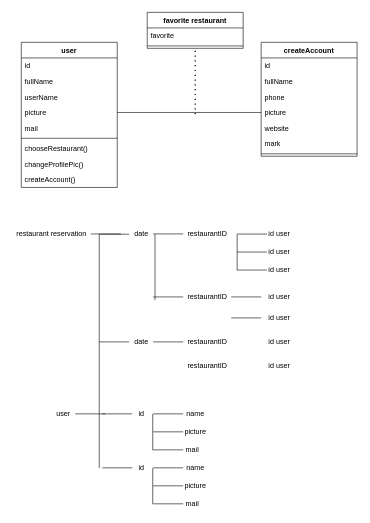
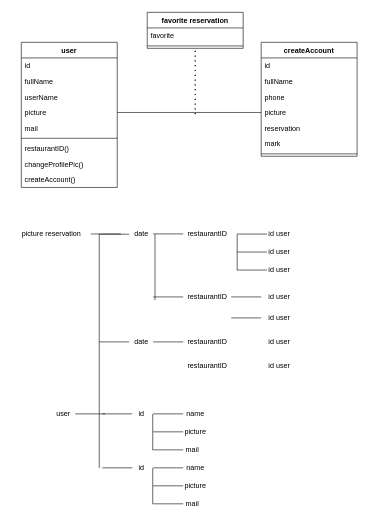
  <mxCell id="0" />
  <mxCell id="1" parent="0" />
  <mxCell id="2" value="user" style="swimlane;fontStyle=1;align=center;verticalAlign=top;childLayout=stackLayout;horizontal=1;startSize=26;horizontalStack=0;resizeParent=1;resizeParentMax=0;resizeLast=0;collapsible=1;marginBottom=0;" parent="1" vertex="1"><mxGeometry x="35" y="70" width="160" height="242" as="geometry" /></mxCell>
  <mxCell id="3" value="id" style="text;strokeColor=none;fillColor=none;align=left;verticalAlign=top;spacingLeft=4;spacingRight=4;overflow=hidden;rotatable=0;points=[[0,0.5],[1,0.5]];portConstraint=eastwest;" parent="2" vertex="1"><mxGeometry y="26" width="160" height="26" as="geometry" /></mxCell>
  <mxCell id="4" value="fullName" style="text;strokeColor=none;fillColor=none;align=left;verticalAlign=top;spacingLeft=4;spacingRight=4;overflow=hidden;rotatable=0;points=[[0,0.5],[1,0.5]];portConstraint=eastwest;" parent="2" vertex="1"><mxGeometry y="52" width="160" height="26" as="geometry" /></mxCell>
  <mxCell id="5" value="userName" style="text;strokeColor=none;fillColor=none;align=left;verticalAlign=top;spacingLeft=4;spacingRight=4;overflow=hidden;rotatable=0;points=[[0,0.5],[1,0.5]];portConstraint=eastwest;" parent="2" vertex="1"><mxGeometry y="78" width="160" height="26" as="geometry" /></mxCell>
  <mxCell id="6" value="picture" style="text;strokeColor=none;fillColor=none;align=left;verticalAlign=top;spacingLeft=4;spacingRight=4;overflow=hidden;rotatable=0;points=[[0,0.5],[1,0.5]];portConstraint=eastwest;" parent="2" vertex="1"><mxGeometry y="104" width="160" height="26" as="geometry" /></mxCell>
  <mxCell id="7" value="mail" style="text;strokeColor=none;fillColor=none;align=left;verticalAlign=top;spacingLeft=4;spacingRight=4;overflow=hidden;rotatable=0;points=[[0,0.5],[1,0.5]];portConstraint=eastwest;" parent="2" vertex="1"><mxGeometry y="130" width="160" height="26" as="geometry" /></mxCell>
  <mxCell id="8" value="" style="line;strokeWidth=1;fillColor=none;align=left;verticalAlign=middle;spacingTop=-1;spacingLeft=3;spacingRight=3;rotatable=0;labelPosition=right;points=[];portConstraint=eastwest;" parent="2" vertex="1"><mxGeometry y="156" width="160" height="8" as="geometry" /></mxCell>
- <mxCell id="9" value="chooseRestaurant()" style="text;strokeColor=none;fillColor=none;align=left;verticalAlign=top;spacingLeft=4;spacingRight=4;overflow=hidden;rotatable=0;points=[[0,0.5],[1,0.5]];portConstraint=eastwest;" parent="2" vertex="1"><mxGeometry y="164" width="160" height="26" as="geometry" /></mxCell>
+ <mxCell id="9" value="restaurantID()" style="text;strokeColor=none;fillColor=none;align=left;verticalAlign=top;spacingLeft=4;spacingRight=4;overflow=hidden;rotatable=0;points=[[0,0.5],[1,0.5]];portConstraint=eastwest;" parent="2" vertex="1"><mxGeometry y="164" width="160" height="26" as="geometry" /></mxCell>
  <mxCell id="10" value="changeProfilePic()" style="text;strokeColor=none;fillColor=none;align=left;verticalAlign=top;spacingLeft=4;spacingRight=4;overflow=hidden;rotatable=0;points=[[0,0.5],[1,0.5]];portConstraint=eastwest;" parent="2" vertex="1"><mxGeometry y="190" width="160" height="26" as="geometry" /></mxCell>
  <mxCell id="11" value="createAccount()" style="text;strokeColor=none;fillColor=none;align=left;verticalAlign=top;spacingLeft=4;spacingRight=4;overflow=hidden;rotatable=0;points=[[0,0.5],[1,0.5]];portConstraint=eastwest;" parent="2" vertex="1"><mxGeometry y="216" width="160" height="26" as="geometry" /></mxCell>
  <mxCell id="12" value="createAccount" style="swimlane;fontStyle=1;align=center;verticalAlign=top;childLayout=stackLayout;horizontal=1;startSize=26;horizontalStack=0;resizeParent=1;resizeParentMax=0;resizeLast=0;collapsible=1;marginBottom=0;" parent="1" vertex="1"><mxGeometry x="435" y="70" width="160" height="190" as="geometry" /></mxCell>
  <mxCell id="13" value="id" style="text;strokeColor=none;fillColor=none;align=left;verticalAlign=top;spacingLeft=4;spacingRight=4;overflow=hidden;rotatable=0;points=[[0,0.5],[1,0.5]];portConstraint=eastwest;" parent="12" vertex="1"><mxGeometry y="26" width="160" height="26" as="geometry" /></mxCell>
  <mxCell id="14" value="fullName" style="text;strokeColor=none;fillColor=none;align=left;verticalAlign=top;spacingLeft=4;spacingRight=4;overflow=hidden;rotatable=0;points=[[0,0.5],[1,0.5]];portConstraint=eastwest;" parent="12" vertex="1"><mxGeometry y="52" width="160" height="26" as="geometry" /></mxCell>
  <mxCell id="15" value="phone" style="text;strokeColor=none;fillColor=none;align=left;verticalAlign=top;spacingLeft=4;spacingRight=4;overflow=hidden;rotatable=0;points=[[0,0.5],[1,0.5]];portConstraint=eastwest;" parent="12" vertex="1"><mxGeometry y="78" width="160" height="26" as="geometry" /></mxCell>
  <mxCell id="16" value="picture" style="text;strokeColor=none;fillColor=none;align=left;verticalAlign=top;spacingLeft=4;spacingRight=4;overflow=hidden;rotatable=0;points=[[0,0.5],[1,0.5]];portConstraint=eastwest;" parent="12" vertex="1"><mxGeometry y="104" width="160" height="26" as="geometry" /></mxCell>
- <mxCell id="17" value="website" style="text;strokeColor=none;fillColor=none;align=left;verticalAlign=top;spacingLeft=4;spacingRight=4;overflow=hidden;rotatable=0;points=[[0,0.5],[1,0.5]];portConstraint=eastwest;" parent="12" vertex="1"><mxGeometry y="130" width="160" height="26" as="geometry" /></mxCell>
+ <mxCell id="17" value="reservation" style="text;strokeColor=none;fillColor=none;align=left;verticalAlign=top;spacingLeft=4;spacingRight=4;overflow=hidden;rotatable=0;points=[[0,0.5],[1,0.5]];portConstraint=eastwest;" parent="12" vertex="1"><mxGeometry y="130" width="160" height="26" as="geometry" /></mxCell>
  <mxCell id="18" value="mark" style="text;strokeColor=none;fillColor=none;align=left;verticalAlign=top;spacingLeft=4;spacingRight=4;overflow=hidden;rotatable=0;points=[[0,0.5],[1,0.5]];portConstraint=eastwest;" parent="12" vertex="1"><mxGeometry y="156" width="160" height="26" as="geometry" /></mxCell>
  <mxCell id="19" value="" style="line;strokeWidth=1;fillColor=none;align=left;verticalAlign=middle;spacingTop=-1;spacingLeft=3;spacingRight=3;rotatable=0;labelPosition=right;points=[];portConstraint=eastwest;" parent="12" vertex="1"><mxGeometry y="182" width="160" height="8" as="geometry" /></mxCell>
  <mxCell id="20" style="edgeStyle=orthogonalEdgeStyle;rounded=0;orthogonalLoop=1;jettySize=auto;html=1;entryX=0;entryY=0.5;entryDx=0;entryDy=0;endArrow=none;endFill=0;" parent="1" source="6" target="16" edge="1"><mxGeometry relative="1" as="geometry" /></mxCell>
- <mxCell id="21" value="favorite restaurant" style="swimlane;fontStyle=1;align=center;verticalAlign=top;childLayout=stackLayout;horizontal=1;startSize=26;horizontalStack=0;resizeParent=1;resizeParentMax=0;resizeLast=0;collapsible=1;marginBottom=0;" parent="1" vertex="1"><mxGeometry x="245" y="20" width="160" height="60" as="geometry" /></mxCell>
+ <mxCell id="21" value="favorite reservation" style="swimlane;fontStyle=1;align=center;verticalAlign=top;childLayout=stackLayout;horizontal=1;startSize=26;horizontalStack=0;resizeParent=1;resizeParentMax=0;resizeLast=0;collapsible=1;marginBottom=0;" parent="1" vertex="1"><mxGeometry x="245" y="20" width="160" height="60" as="geometry" /></mxCell>
  <mxCell id="22" value="favorite" style="text;strokeColor=none;fillColor=none;align=left;verticalAlign=top;spacingLeft=4;spacingRight=4;overflow=hidden;rotatable=0;points=[[0,0.5],[1,0.5]];portConstraint=eastwest;" parent="21" vertex="1"><mxGeometry y="26" width="160" height="26" as="geometry" /></mxCell>
  <mxCell id="23" value="" style="line;strokeWidth=1;fillColor=none;align=left;verticalAlign=middle;spacingTop=-1;spacingLeft=3;spacingRight=3;rotatable=0;labelPosition=right;points=[];portConstraint=eastwest;" parent="21" vertex="1"><mxGeometry y="52" width="160" height="8" as="geometry" /></mxCell>
  <mxCell id="24" value="" style="endArrow=none;dashed=1;html=1;dashPattern=1 3;strokeWidth=2;entryX=0.5;entryY=1;entryDx=0;entryDy=0;" parent="1" target="21" edge="1"><mxGeometry width="50" height="50" relative="1" as="geometry"><mxPoint x="325" y="190" as="sourcePoint" /><mxPoint x="375" y="240" as="targetPoint" /></mxGeometry></mxCell>
- <mxCell id="25" value="restaurant reservation" style="text;html=1;align=center;verticalAlign=middle;resizable=0;points=[];autosize=1;strokeColor=none;" vertex="1" parent="1"><mxGeometry x="20" y="380" width="130" height="20" as="geometry" /></mxCell>
+ <mxCell id="25" value="picture reservation" style="text;html=1;align=center;verticalAlign=middle;resizable=0;points=[];autosize=1;strokeColor=none;" vertex="1" parent="1"><mxGeometry x="20" y="380" width="130" height="20" as="geometry" /></mxCell>
  <mxCell id="26" value="date" style="text;html=1;align=center;verticalAlign=middle;resizable=0;points=[];autosize=1;strokeColor=none;" vertex="1" parent="1"><mxGeometry x="215" y="380" width="40" height="20" as="geometry" /></mxCell>
  <mxCell id="27" value="restaurantID" style="text;html=1;align=center;verticalAlign=middle;resizable=0;points=[];autosize=1;strokeColor=none;" vertex="1" parent="1"><mxGeometry x="305" y="380" width="80" height="20" as="geometry" /></mxCell>
  <mxCell id="28" value="id user" style="text;html=1;align=center;verticalAlign=middle;resizable=0;points=[];autosize=1;strokeColor=none;" vertex="1" parent="1"><mxGeometry x="440" y="380" width="50" height="20" as="geometry" /></mxCell>
  <mxCell id="29" value="id user" style="text;html=1;align=center;verticalAlign=middle;resizable=0;points=[];autosize=1;strokeColor=none;" vertex="1" parent="1"><mxGeometry x="440" y="410" width="50" height="20" as="geometry" /></mxCell>
  <mxCell id="30" value="id user" style="text;html=1;align=center;verticalAlign=middle;resizable=0;points=[];autosize=1;strokeColor=none;" vertex="1" parent="1"><mxGeometry x="440" y="440" width="50" height="20" as="geometry" /></mxCell>
  <mxCell id="31" value="restaurantID" style="text;html=1;align=center;verticalAlign=middle;resizable=0;points=[];autosize=1;strokeColor=none;" vertex="1" parent="1"><mxGeometry x="305" y="485" width="80" height="20" as="geometry" /></mxCell>
  <mxCell id="32" value="id user" style="text;html=1;align=center;verticalAlign=middle;resizable=0;points=[];autosize=1;strokeColor=none;" vertex="1" parent="1"><mxGeometry x="440" y="485" width="50" height="20" as="geometry" /></mxCell>
  <mxCell id="33" value="id user" style="text;html=1;align=center;verticalAlign=middle;resizable=0;points=[];autosize=1;strokeColor=none;" vertex="1" parent="1"><mxGeometry x="440" y="520" width="50" height="20" as="geometry" /></mxCell>
  <mxCell id="34" value="date" style="text;html=1;align=center;verticalAlign=middle;resizable=0;points=[];autosize=1;strokeColor=none;" vertex="1" parent="1"><mxGeometry x="215" y="560" width="40" height="20" as="geometry" /></mxCell>
  <mxCell id="35" value="restaurantID" style="text;html=1;align=center;verticalAlign=middle;resizable=0;points=[];autosize=1;strokeColor=none;" vertex="1" parent="1"><mxGeometry x="305" y="560" width="80" height="20" as="geometry" /></mxCell>
  <mxCell id="36" value="id user" style="text;html=1;align=center;verticalAlign=middle;resizable=0;points=[];autosize=1;strokeColor=none;" vertex="1" parent="1"><mxGeometry x="440" y="560" width="50" height="20" as="geometry" /></mxCell>
  <mxCell id="37" value="restaurantID" style="text;html=1;align=center;verticalAlign=middle;resizable=0;points=[];autosize=1;strokeColor=none;" vertex="1" parent="1"><mxGeometry x="305" y="600" width="80" height="20" as="geometry" /></mxCell>
  <mxCell id="38" value="id user" style="text;html=1;align=center;verticalAlign=middle;resizable=0;points=[];autosize=1;strokeColor=none;" vertex="1" parent="1"><mxGeometry x="440" y="600" width="50" height="20" as="geometry" /></mxCell>
  <mxCell id="39" value="user" style="text;html=1;align=center;verticalAlign=middle;resizable=0;points=[];autosize=1;strokeColor=none;" vertex="1" parent="1"><mxGeometry x="85" y="680" width="40" height="20" as="geometry" /></mxCell>
  <mxCell id="40" value="" style="endArrow=none;html=1;" edge="1" parent="1" source="26"><mxGeometry width="50" height="50" relative="1" as="geometry"><mxPoint x="65" y="540" as="sourcePoint" /><mxPoint x="165" y="390" as="targetPoint" /></mxGeometry></mxCell>
  <mxCell id="41" value="" style="endArrow=none;html=1;" edge="1" parent="1"><mxGeometry width="50" height="50" relative="1" as="geometry"><mxPoint x="305" y="389.5" as="sourcePoint" /><mxPoint x="255" y="389.5" as="targetPoint" /></mxGeometry></mxCell>
  <mxCell id="42" value="" style="endArrow=none;html=1;" edge="1" parent="1"><mxGeometry width="50" height="50" relative="1" as="geometry"><mxPoint x="445" y="389.76" as="sourcePoint" /><mxPoint x="395" y="389.76" as="targetPoint" /></mxGeometry></mxCell>
  <mxCell id="43" value="" style="endArrow=none;html=1;" edge="1" parent="1"><mxGeometry width="50" height="50" relative="1" as="geometry"><mxPoint x="395" y="450" as="sourcePoint" /><mxPoint x="395" y="390" as="targetPoint" /></mxGeometry></mxCell>
  <mxCell id="44" value="" style="endArrow=none;html=1;" edge="1" parent="1"><mxGeometry width="50" height="50" relative="1" as="geometry"><mxPoint x="445" y="419.76" as="sourcePoint" /><mxPoint x="395" y="419.76" as="targetPoint" /></mxGeometry></mxCell>
  <mxCell id="45" value="" style="endArrow=none;html=1;" edge="1" parent="1"><mxGeometry width="50" height="50" relative="1" as="geometry"><mxPoint x="445" y="449.76" as="sourcePoint" /><mxPoint x="395" y="449.76" as="targetPoint" /></mxGeometry></mxCell>
  <mxCell id="46" value="" style="endArrow=none;html=1;" edge="1" parent="1"><mxGeometry width="50" height="50" relative="1" as="geometry"><mxPoint x="165" y="780" as="sourcePoint" /><mxPoint x="165" y="390" as="targetPoint" /></mxGeometry></mxCell>
  <mxCell id="47" value="" style="endArrow=none;html=1;" edge="1" parent="1"><mxGeometry width="50" height="50" relative="1" as="geometry"><mxPoint x="215" y="569.58" as="sourcePoint" /><mxPoint x="165" y="569.58" as="targetPoint" /></mxGeometry></mxCell>
  <mxCell id="48" value="" style="endArrow=none;html=1;" edge="1" parent="1"><mxGeometry width="50" height="50" relative="1" as="geometry"><mxPoint x="305" y="569.58" as="sourcePoint" /><mxPoint x="255" y="569.58" as="targetPoint" /></mxGeometry></mxCell>
  <mxCell id="49" value="" style="endArrow=none;html=1;entryX=1.075;entryY=0.508;entryDx=0;entryDy=0;entryPerimeter=0;" edge="1" parent="1" target="26"><mxGeometry width="50" height="50" relative="1" as="geometry"><mxPoint x="258" y="500" as="sourcePoint" /><mxPoint x="255" y="419.58" as="targetPoint" /></mxGeometry></mxCell>
  <mxCell id="50" value="" style="endArrow=none;html=1;" edge="1" parent="1"><mxGeometry width="50" height="50" relative="1" as="geometry"><mxPoint x="305" y="494.58" as="sourcePoint" /><mxPoint x="255" y="494.58" as="targetPoint" /></mxGeometry></mxCell>
  <mxCell id="51" value="" style="endArrow=none;html=1;" edge="1" parent="1"><mxGeometry width="50" height="50" relative="1" as="geometry"><mxPoint x="435" y="494.58" as="sourcePoint" /><mxPoint x="385" y="494.58" as="targetPoint" /></mxGeometry></mxCell>
  <mxCell id="52" value="" style="endArrow=none;html=1;" edge="1" parent="1"><mxGeometry width="50" height="50" relative="1" as="geometry"><mxPoint x="435" y="529.58" as="sourcePoint" /><mxPoint x="385" y="529.58" as="targetPoint" /></mxGeometry></mxCell>
  <mxCell id="53" value="id" style="text;html=1;align=center;verticalAlign=middle;resizable=0;points=[];autosize=1;strokeColor=none;" vertex="1" parent="1"><mxGeometry x="220" y="680" width="30" height="20" as="geometry" /></mxCell>
  <mxCell id="54" value="id" style="text;html=1;align=center;verticalAlign=middle;resizable=0;points=[];autosize=1;strokeColor=none;" vertex="1" parent="1"><mxGeometry x="220" y="770" width="30" height="20" as="geometry" /></mxCell>
  <mxCell id="55" value="name" style="text;html=1;align=center;verticalAlign=middle;resizable=0;points=[];autosize=1;strokeColor=none;" vertex="1" parent="1"><mxGeometry x="300" y="680" width="50" height="20" as="geometry" /></mxCell>
  <mxCell id="56" value="picture" style="text;html=1;align=center;verticalAlign=middle;resizable=0;points=[];autosize=1;strokeColor=none;" vertex="1" parent="1"><mxGeometry x="300" y="710" width="50" height="20" as="geometry" /></mxCell>
  <mxCell id="57" value="mail" style="text;html=1;align=center;verticalAlign=middle;resizable=0;points=[];autosize=1;strokeColor=none;" vertex="1" parent="1"><mxGeometry x="300" y="740" width="40" height="20" as="geometry" /></mxCell>
  <mxCell id="58" value="name" style="text;html=1;align=center;verticalAlign=middle;resizable=0;points=[];autosize=1;strokeColor=none;" vertex="1" parent="1"><mxGeometry x="300" y="770" width="50" height="20" as="geometry" /></mxCell>
  <mxCell id="59" value="picture" style="text;html=1;align=center;verticalAlign=middle;resizable=0;points=[];autosize=1;strokeColor=none;" vertex="1" parent="1"><mxGeometry x="300" y="800" width="50" height="20" as="geometry" /></mxCell>
  <mxCell id="60" value="mail" style="text;html=1;align=center;verticalAlign=middle;resizable=0;points=[];autosize=1;strokeColor=none;" vertex="1" parent="1"><mxGeometry x="300" y="830" width="40" height="20" as="geometry" /></mxCell>
  <mxCell id="61" value="" style="endArrow=none;html=1;" edge="1" parent="1"><mxGeometry width="50" height="50" relative="1" as="geometry"><mxPoint x="220" y="689.58" as="sourcePoint" /><mxPoint x="170" y="689.58" as="targetPoint" /></mxGeometry></mxCell>
  <mxCell id="62" value="" style="endArrow=none;html=1;" edge="1" parent="1"><mxGeometry width="50" height="50" relative="1" as="geometry"><mxPoint x="220" y="779.58" as="sourcePoint" /><mxPoint x="170" y="779.58" as="targetPoint" /></mxGeometry></mxCell>
  <mxCell id="63" value="" style="endArrow=none;html=1;" edge="1" parent="1"><mxGeometry width="50" height="50" relative="1" as="geometry"><mxPoint x="305" y="689.58" as="sourcePoint" /><mxPoint x="255" y="689.58" as="targetPoint" /></mxGeometry></mxCell>
  <mxCell id="64" value="" style="endArrow=none;html=1;" edge="1" parent="1"><mxGeometry width="50" height="50" relative="1" as="geometry"><mxPoint x="305" y="719.58" as="sourcePoint" /><mxPoint x="255" y="719.58" as="targetPoint" /></mxGeometry></mxCell>
  <mxCell id="65" value="" style="endArrow=none;html=1;" edge="1" parent="1"><mxGeometry width="50" height="50" relative="1" as="geometry"><mxPoint x="305" y="749.58" as="sourcePoint" /><mxPoint x="255" y="749.58" as="targetPoint" /></mxGeometry></mxCell>
  <mxCell id="66" value="" style="endArrow=none;html=1;" edge="1" parent="1"><mxGeometry width="50" height="50" relative="1" as="geometry"><mxPoint x="305" y="779.58" as="sourcePoint" /><mxPoint x="255" y="779.58" as="targetPoint" /></mxGeometry></mxCell>
  <mxCell id="67" value="" style="endArrow=none;html=1;" edge="1" parent="1"><mxGeometry width="50" height="50" relative="1" as="geometry"><mxPoint x="305" y="809.58" as="sourcePoint" /><mxPoint x="255" y="809.58" as="targetPoint" /></mxGeometry></mxCell>
  <mxCell id="68" value="" style="endArrow=none;html=1;" edge="1" parent="1"><mxGeometry width="50" height="50" relative="1" as="geometry"><mxPoint x="305" y="839.58" as="sourcePoint" /><mxPoint x="255" y="839.58" as="targetPoint" /></mxGeometry></mxCell>
  <mxCell id="69" value="" style="endArrow=none;html=1;" edge="1" parent="1"><mxGeometry width="50" height="50" relative="1" as="geometry"><mxPoint x="254.17" y="750.21" as="sourcePoint" /><mxPoint x="254.17" y="689.79" as="targetPoint" /></mxGeometry></mxCell>
  <mxCell id="70" value="" style="endArrow=none;html=1;" edge="1" parent="1"><mxGeometry width="50" height="50" relative="1" as="geometry"><mxPoint x="254.17" y="840.21" as="sourcePoint" /><mxPoint x="254.17" y="779.79" as="targetPoint" /></mxGeometry></mxCell>
  <mxCell id="71" value="" style="endArrow=none;html=1;" edge="1" parent="1"><mxGeometry width="50" height="50" relative="1" as="geometry"><mxPoint x="201" y="389.58" as="sourcePoint" /><mxPoint x="151" y="389.58" as="targetPoint" /></mxGeometry></mxCell>
  <mxCell id="72" value="" style="endArrow=none;html=1;" edge="1" parent="1"><mxGeometry width="50" height="50" relative="1" as="geometry"><mxPoint x="175" y="689.58" as="sourcePoint" /><mxPoint x="125" y="689.58" as="targetPoint" /></mxGeometry></mxCell>
